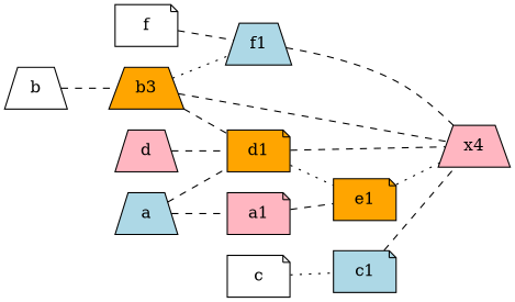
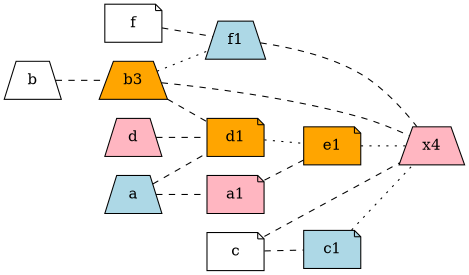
  graph {
    rankdir=LR
    node [fillcolor=white labelfontsize=50 shape=note style=filled]
    edge [style=dashed]
    f
    f1 [fillcolor=lightblue shape=trapezium]
    n3 [fillcolor=lightpink label=x4 shape=trapezium]
    e1 [fillcolor=orange]
    n5 [fillcolor=orange label=b3 shape=trapezium]
    d1 [fillcolor=orange]
    a [fillcolor=lightblue shape=trapezium]
    a1 [fillcolor=lightpink]
    c1 [fillcolor=lightblue]
    d [fillcolor=lightpink shape=trapezium]
    b [shape=trapezium]
    c
    f -- f1
    f1 -- n3
    e1 -- n3 [style=dotted]
    n5 -- f1 [style=dotted]
    n5 -- n3
    n5 -- d1
-   d1 -- n3
+   c -- n3
    d1 -- e1 [style=dotted]
    a -- d1
    a -- a1
    a1 -- e1
-   c1 -- n3
+   c1 -- n3 [style=dotted]
    d -- d1
    b -- n5
-   c -- c1 [style=dotted]
+   c -- c1
  }
